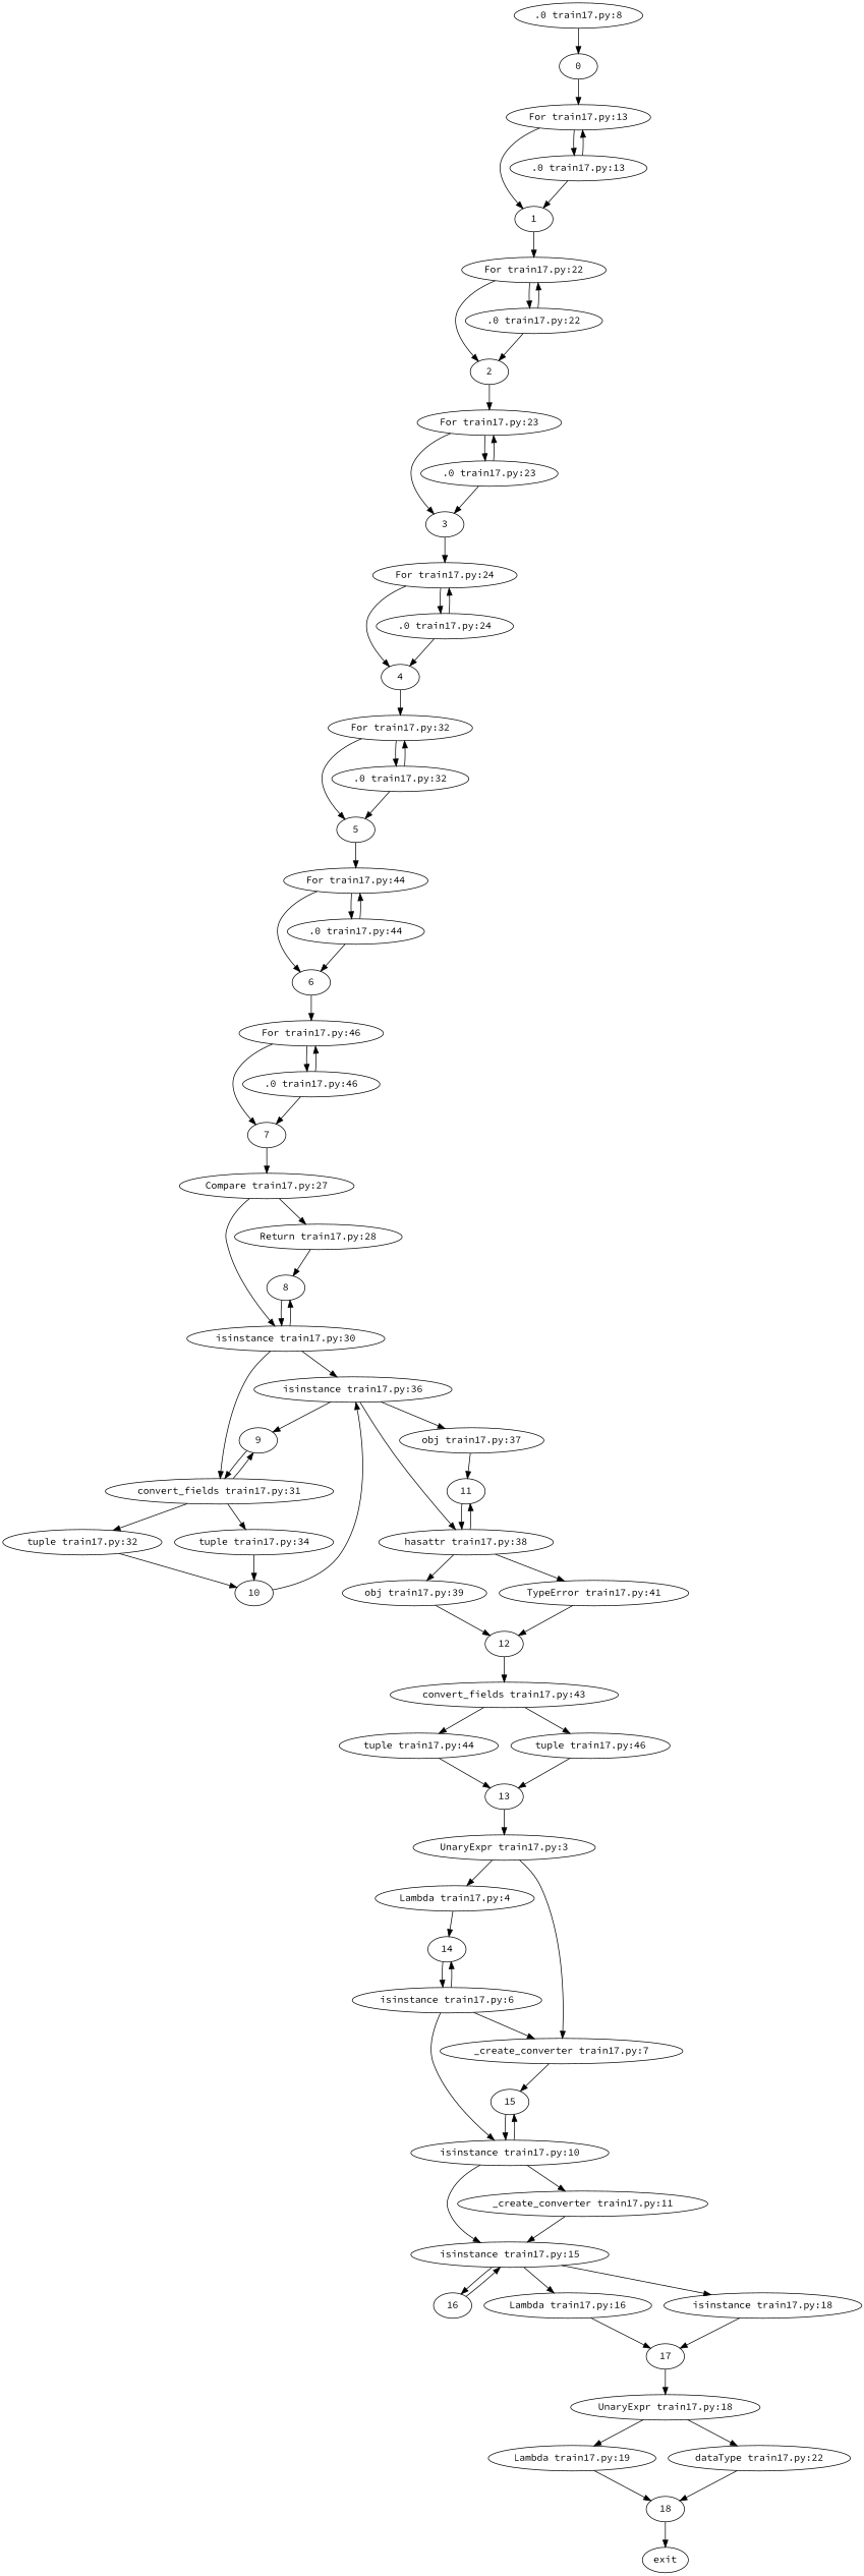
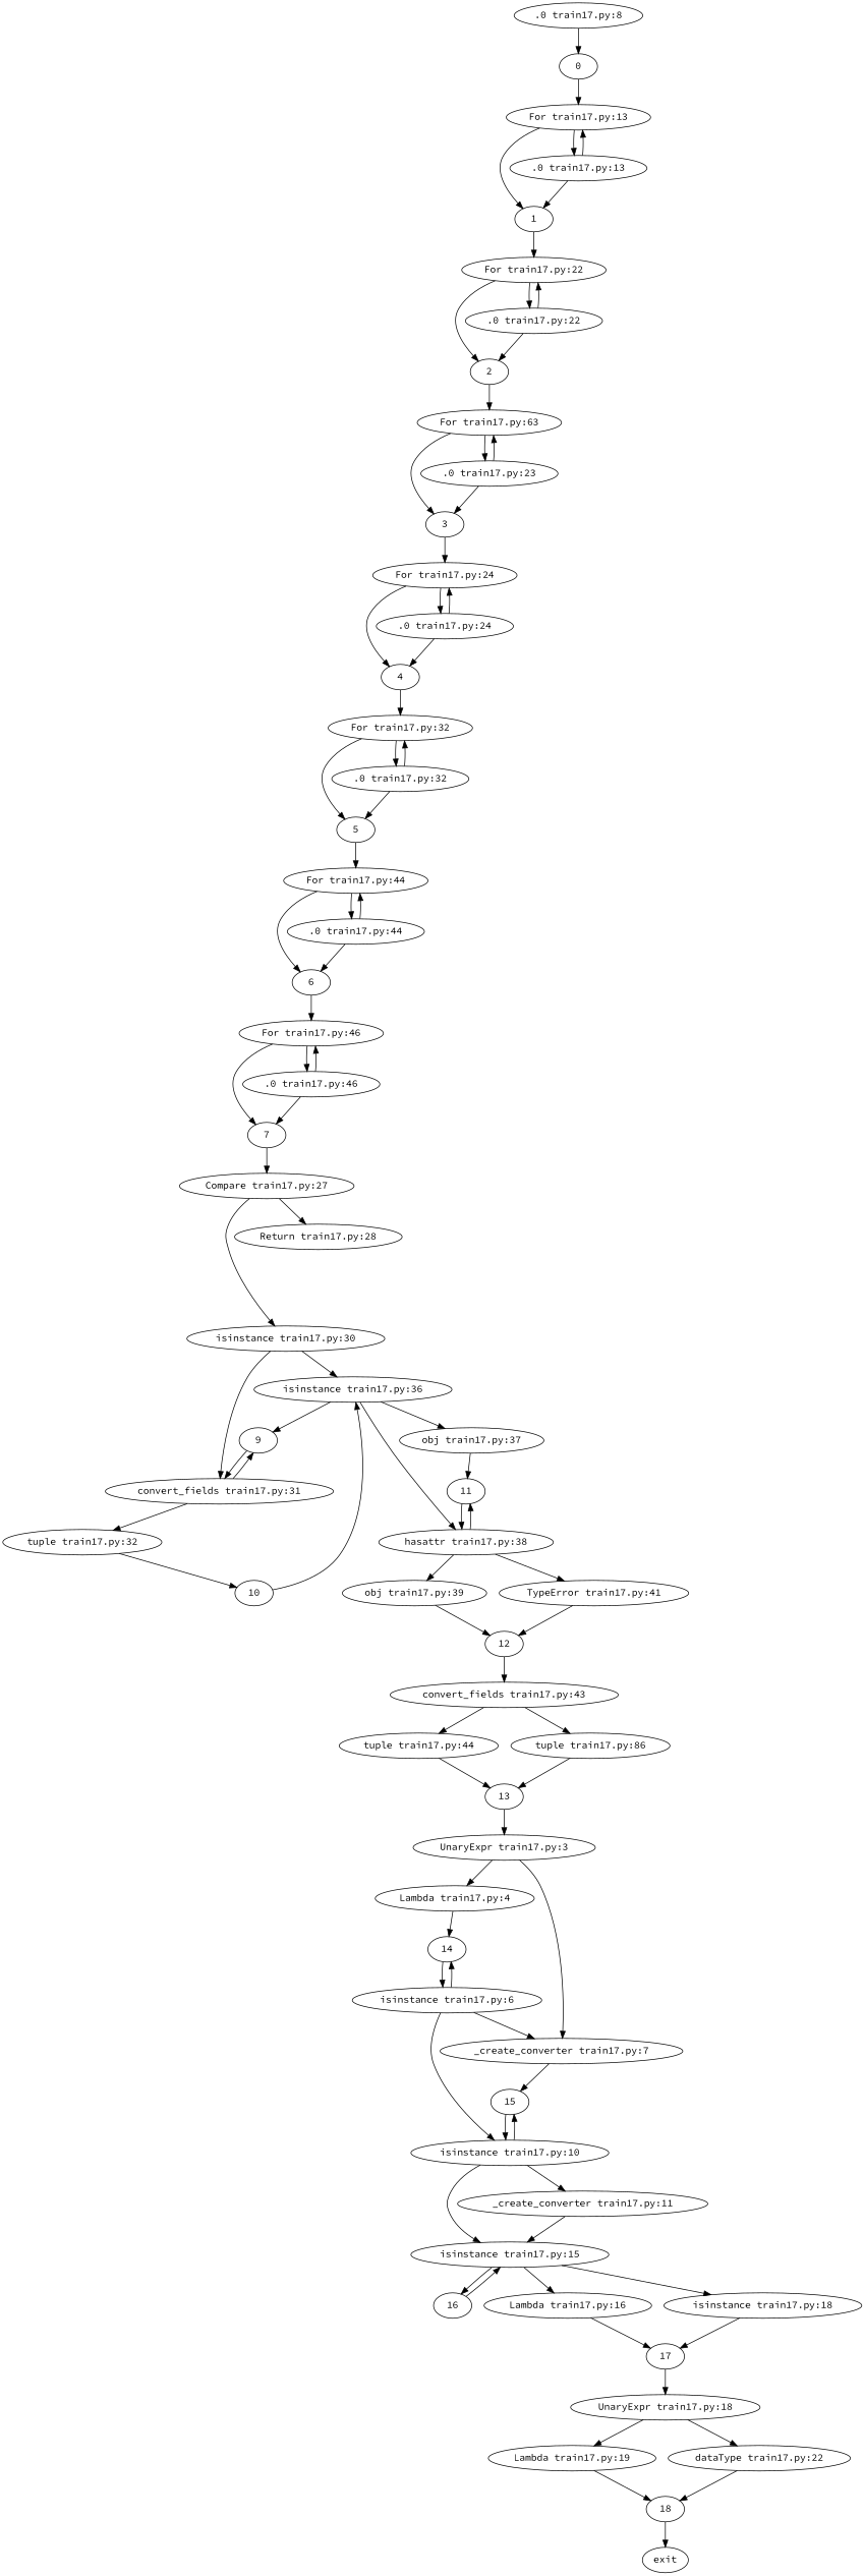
  strict digraph {
    fontname="Source Code Pro"
    node [fontname="Source Code Pro"]
    edge [fontname="Source Code Pro"]
    ".0 train17.py:8"
    0
    "For train17.py:13"
    ".0 train17.py:13"
    1
    "For train17.py:22"
    ".0 train17.py:22"
    2
-   "For train17.py:23"
+   "For train17.py:23" [label="For train17.py:63"]
    ".0 train17.py:23"
    3
    "For train17.py:24"
    ".0 train17.py:24"
    4
    "For train17.py:32"
    ".0 train17.py:32"
    5
    "For train17.py:44"
    ".0 train17.py:44"
    6
    "For train17.py:46"
    ".0 train17.py:46"
    7
    "Compare train17.py:27"
    "Return train17.py:28"
    "isinstance train17.py:30"
-   8
    "convert_fields train17.py:31"
    "isinstance train17.py:36"
    9
    "tuple train17.py:32"
-   "tuple train17.py:34"
    "obj train17.py:37"
    "hasattr train17.py:38"
    10
    11
    "obj train17.py:39"
    "TypeError train17.py:41"
    12
    "convert_fields train17.py:43"
    "tuple train17.py:44"
-   "tuple train17.py:46"
+   "tuple train17.py:46" [label="tuple train17.py:86"]
    13
    "UnaryExpr train17.py:3"
    "Lambda train17.py:4"
    "_create_converter train17.py:7"
    14
    "isinstance train17.py:6"
    "isinstance train17.py:10"
    15
    "_create_converter train17.py:11"
    "isinstance train17.py:15"
    16
    "Lambda train17.py:16"
    "isinstance train17.py:18"
    17
    "UnaryExpr train17.py:18"
    "Lambda train17.py:19"
    "dataType train17.py:22"
    18
    exit
    ".0 train17.py:8" -> 0
    0 -> "For train17.py:13"
    "For train17.py:13" -> ".0 train17.py:13"
    "For train17.py:13" -> 1
    ".0 train17.py:13" -> "For train17.py:13"
    ".0 train17.py:13" -> 1
    1 -> "For train17.py:22"
    "For train17.py:22" -> ".0 train17.py:22"
    "For train17.py:22" -> 2
    ".0 train17.py:22" -> "For train17.py:22"
    ".0 train17.py:22" -> 2
    2 -> "For train17.py:23"
    "For train17.py:23" -> ".0 train17.py:23"
    "For train17.py:23" -> 3
    ".0 train17.py:23" -> "For train17.py:23"
    ".0 train17.py:23" -> 3
    3 -> "For train17.py:24"
    "For train17.py:24" -> ".0 train17.py:24"
    "For train17.py:24" -> 4
    ".0 train17.py:24" -> "For train17.py:24"
    ".0 train17.py:24" -> 4
    4 -> "For train17.py:32"
    "For train17.py:32" -> ".0 train17.py:32"
    "For train17.py:32" -> 5
    ".0 train17.py:32" -> "For train17.py:32"
    ".0 train17.py:32" -> 5
    5 -> "For train17.py:44"
    "For train17.py:44" -> ".0 train17.py:44"
    "For train17.py:44" -> 6
    ".0 train17.py:44" -> "For train17.py:44"
    ".0 train17.py:44" -> 6
    6 -> "For train17.py:46"
    "For train17.py:46" -> ".0 train17.py:46"
    "For train17.py:46" -> 7
    ".0 train17.py:46" -> "For train17.py:46"
    ".0 train17.py:46" -> 7
    7 -> "Compare train17.py:27"
    "Compare train17.py:27" -> "Return train17.py:28"
    "Compare train17.py:27" -> "isinstance train17.py:30"
-   "Return train17.py:28" -> 8
-   "isinstance train17.py:30" -> 8
    "isinstance train17.py:30" -> "convert_fields train17.py:31"
    "isinstance train17.py:30" -> "isinstance train17.py:36"
-   8 -> "isinstance train17.py:30"
    "convert_fields train17.py:31" -> 9
    "convert_fields train17.py:31" -> "tuple train17.py:32"
-   "convert_fields train17.py:31" -> "tuple train17.py:34"
    "isinstance train17.py:36" -> 9
    "isinstance train17.py:36" -> "obj train17.py:37"
    "isinstance train17.py:36" -> "hasattr train17.py:38"
    9 -> "convert_fields train17.py:31"
    "tuple train17.py:32" -> 10
-   "tuple train17.py:34" -> 10
    "obj train17.py:37" -> 11
    "hasattr train17.py:38" -> 11
    "hasattr train17.py:38" -> "obj train17.py:39"
    "hasattr train17.py:38" -> "TypeError train17.py:41"
    10 -> "isinstance train17.py:36"
    11 -> "hasattr train17.py:38"
    "obj train17.py:39" -> 12
    "TypeError train17.py:41" -> 12
    12 -> "convert_fields train17.py:43"
    "convert_fields train17.py:43" -> "tuple train17.py:44"
    "convert_fields train17.py:43" -> "tuple train17.py:46"
    "tuple train17.py:44" -> 13
    "tuple train17.py:46" -> 13
    13 -> "UnaryExpr train17.py:3"
    "UnaryExpr train17.py:3" -> "Lambda train17.py:4"
    "UnaryExpr train17.py:3" -> "_create_converter train17.py:7"
    "Lambda train17.py:4" -> 14
    "_create_converter train17.py:7" -> 15
    14 -> "isinstance train17.py:6"
    "isinstance train17.py:6" -> "_create_converter train17.py:7"
    "isinstance train17.py:6" -> 14
    "isinstance train17.py:6" -> "isinstance train17.py:10"
    "isinstance train17.py:10" -> 15
    "isinstance train17.py:10" -> "_create_converter train17.py:11"
    "isinstance train17.py:10" -> "isinstance train17.py:15"
    15 -> "isinstance train17.py:10"
    "_create_converter train17.py:11" -> "isinstance train17.py:15"
    "isinstance train17.py:15" -> 16
    "isinstance train17.py:15" -> "Lambda train17.py:16"
    "isinstance train17.py:15" -> "isinstance train17.py:18"
    16 -> "isinstance train17.py:15"
    "Lambda train17.py:16" -> 17
    "isinstance train17.py:18" -> 17
    17 -> "UnaryExpr train17.py:18"
    "UnaryExpr train17.py:18" -> "Lambda train17.py:19"
    "UnaryExpr train17.py:18" -> "dataType train17.py:22"
    "Lambda train17.py:19" -> 18
    "dataType train17.py:22" -> 18
    18 -> exit
  }
